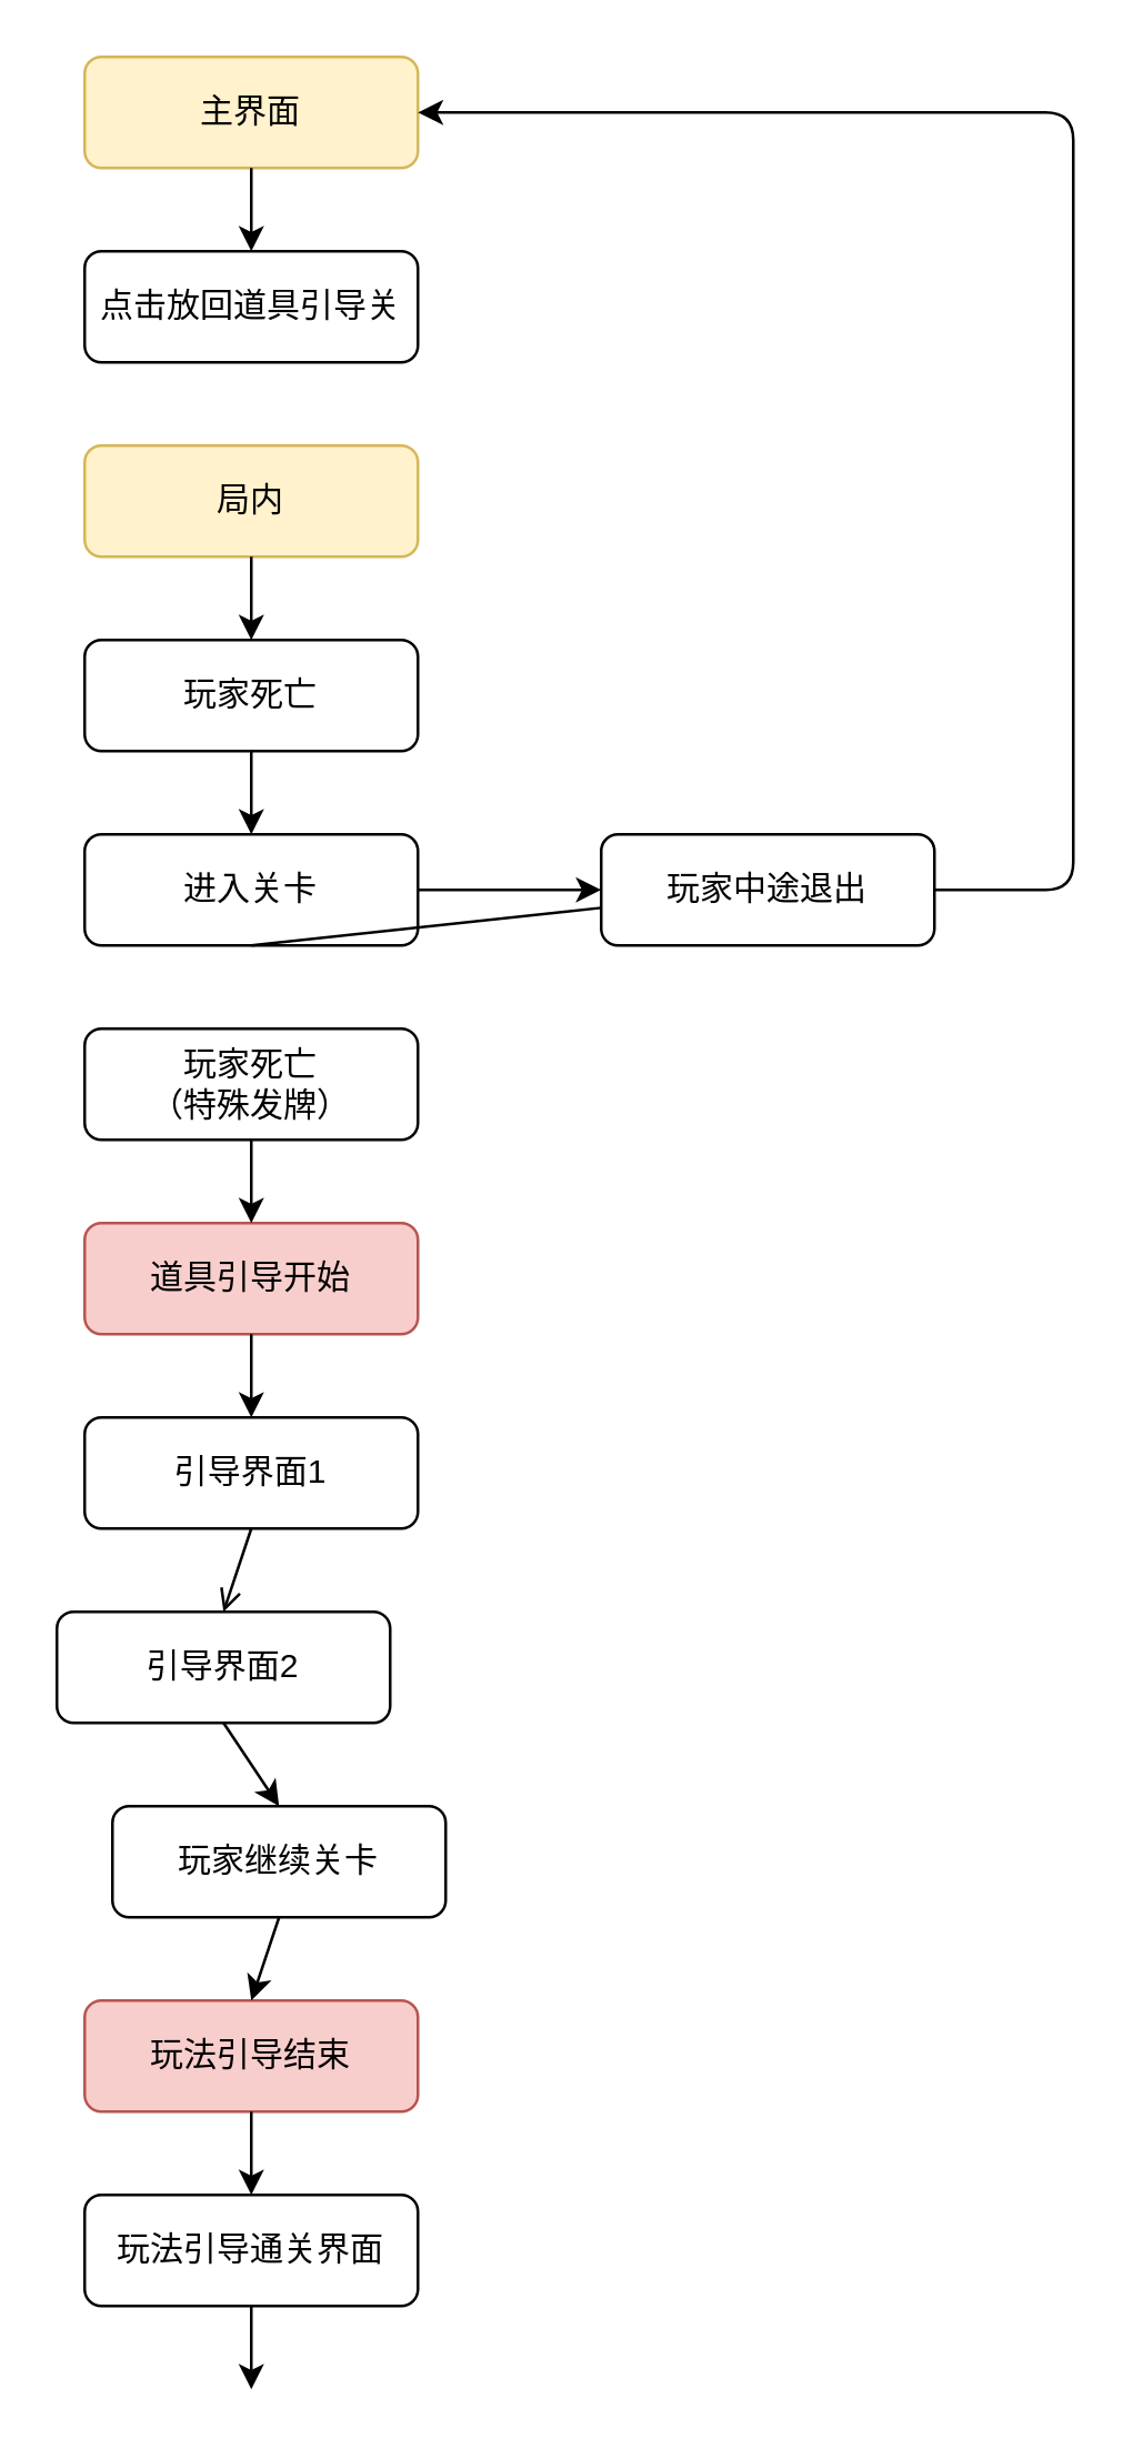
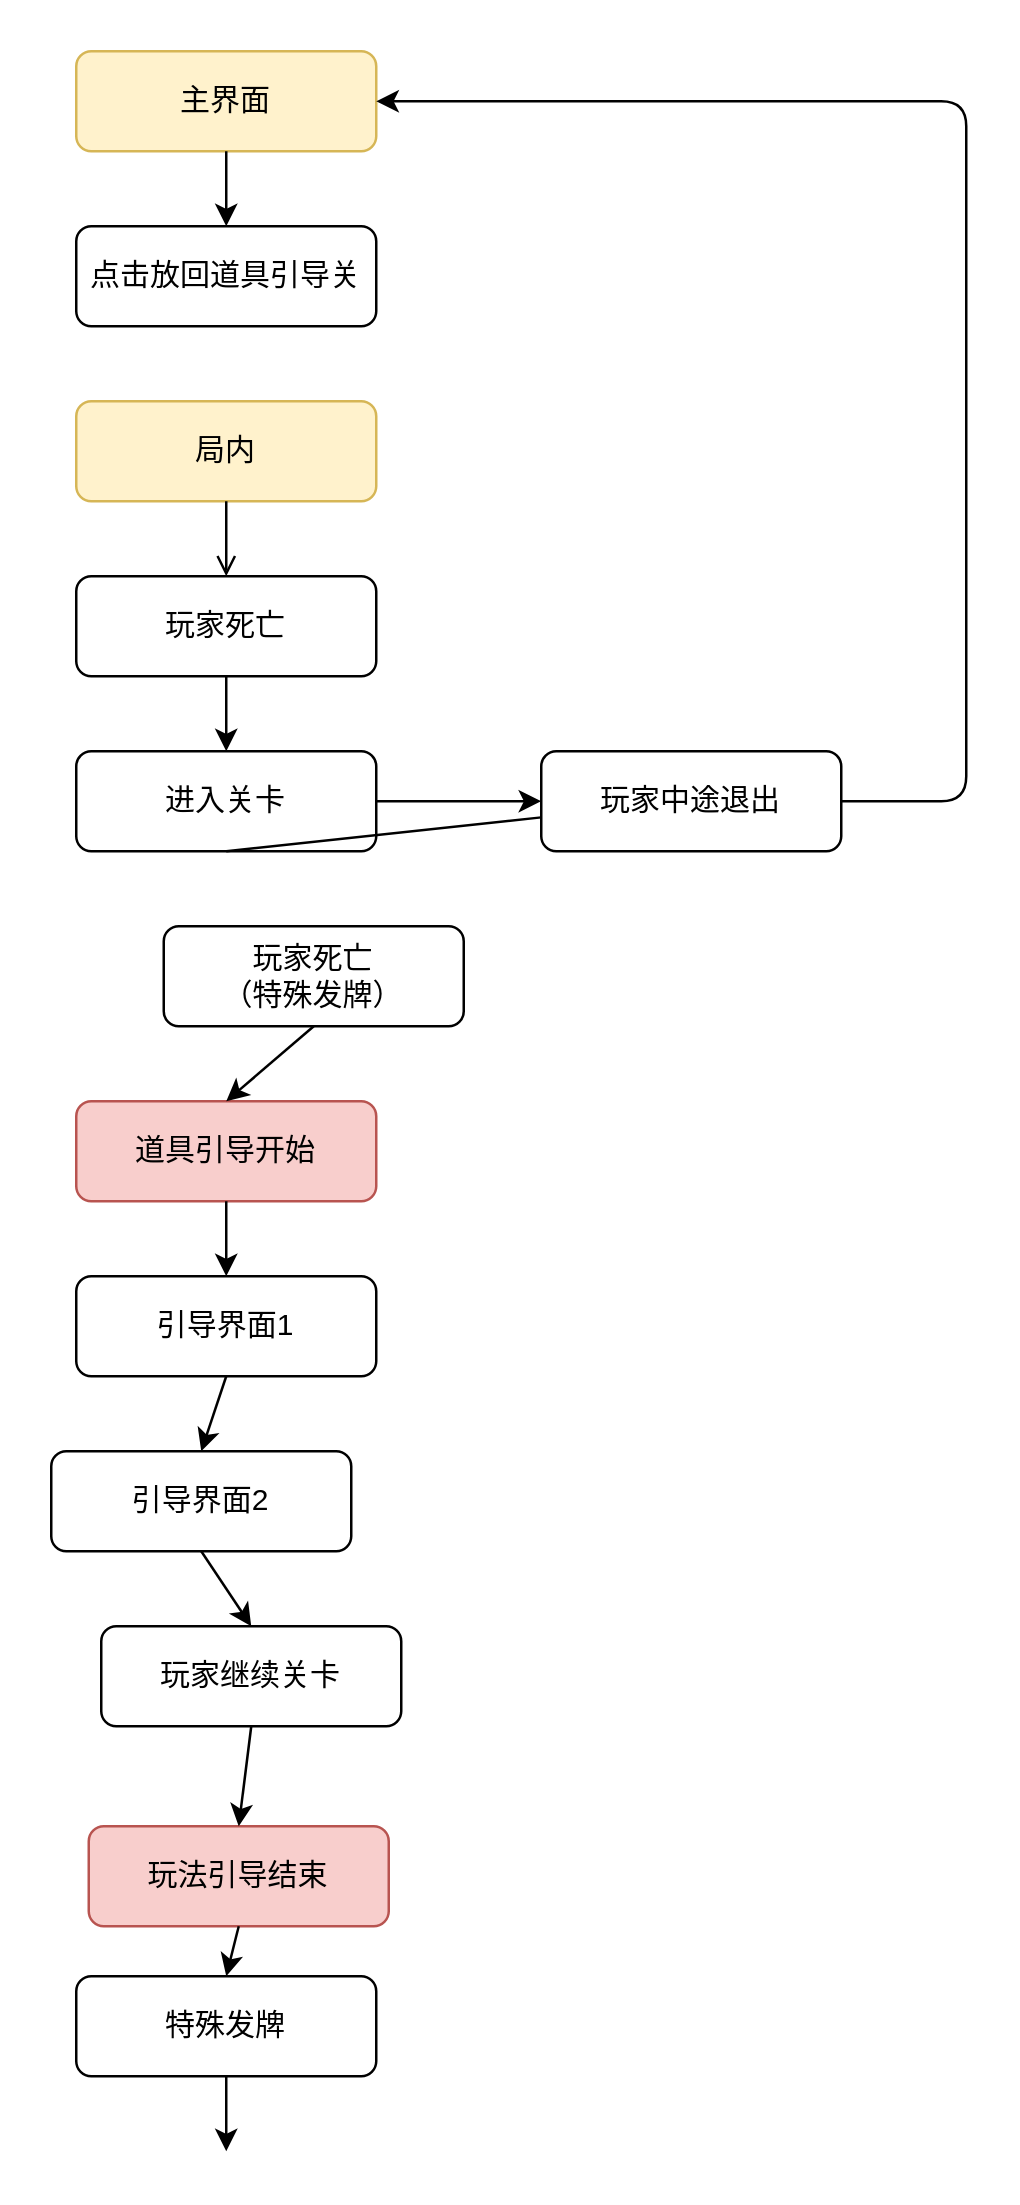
  <mxCell id="0" />
  <mxCell id="1" parent="0" />
  <mxCell id="2" value="主界面" style="rounded=1;whiteSpace=wrap;html=1;fillColor=#fff2cc;strokeColor=#d6b656;" vertex="1" parent="1"><mxGeometry x="30" y="20" width="120" height="40" as="geometry" /></mxCell>
  <mxCell id="3" value="局内" style="rounded=1;whiteSpace=wrap;html=1;fillColor=#fff2cc;strokeColor=#d6b656;" vertex="1" parent="1"><mxGeometry x="30" y="160" width="120" height="40" as="geometry" /></mxCell>
  <mxCell id="4" value="点击放回道具引导关" style="rounded=1;whiteSpace=wrap;html=1;" vertex="1" parent="1"><mxGeometry x="30" y="90" width="120" height="40" as="geometry" /></mxCell>
  <mxCell id="5" value="玩家死亡" style="rounded=1;whiteSpace=wrap;html=1;" vertex="1" parent="1"><mxGeometry x="30" y="230" width="120" height="40" as="geometry" /></mxCell>
- <mxCell id="6" value="" style="endArrow=classic;html=1;exitX=0.5;exitY=1;exitDx=0;exitDy=0;entryX=0.5;entryY=0;entryDx=0;entryDy=0;" edge="1" parent="1" source="3" target="5"><mxGeometry width="50" height="50" relative="1" as="geometry"><mxPoint x="110" y="80" as="sourcePoint" /><mxPoint x="110" y="110" as="targetPoint" /></mxGeometry></mxCell>
+ <mxCell id="6" value="" style="endArrow=open;html=1;exitX=0.5;exitY=1;exitDx=0;exitDy=0;entryX=0.5;entryY=0;entryDx=0;entryDy=0;" edge="1" parent="1" source="3" target="5"><mxGeometry width="50" height="50" relative="1" as="geometry"><mxPoint x="110" y="80" as="sourcePoint" /><mxPoint x="110" y="110" as="targetPoint" /></mxGeometry></mxCell>
  <mxCell id="7" value="" style="endArrow=classic;html=1;exitX=0.5;exitY=1;exitDx=0;exitDy=0;" edge="1" parent="1" source="2"><mxGeometry width="50" height="50" relative="1" as="geometry"><mxPoint x="100" y="140" as="sourcePoint" /><mxPoint x="90" y="90" as="targetPoint" /></mxGeometry></mxCell>
  <mxCell id="8" value="道具引导开始" style="rounded=1;whiteSpace=wrap;html=1;fillColor=#f8cecc;strokeColor=#b85450;" vertex="1" parent="1"><mxGeometry x="30" y="440" width="120" height="40" as="geometry" /></mxCell>
  <mxCell id="9" value="引导界面2" style="rounded=1;whiteSpace=wrap;html=1;" vertex="1" parent="1"><mxGeometry x="20" y="580" width="120" height="40" as="geometry" /></mxCell>
  <mxCell id="10" value="进入关卡" style="rounded=1;whiteSpace=wrap;html=1;" vertex="1" parent="1"><mxGeometry x="30" y="300" width="120" height="40" as="geometry" /></mxCell>
  <mxCell id="11" value="玩家中途退出" style="rounded=1;whiteSpace=wrap;html=1;" vertex="1" parent="1"><mxGeometry x="216" y="300" width="120" height="40" as="geometry" /></mxCell>
  <mxCell id="12" value="玩家继续关卡" style="rounded=1;whiteSpace=wrap;html=1;" vertex="1" parent="1"><mxGeometry x="40" y="650" width="120" height="40" as="geometry" /></mxCell>
- <mxCell id="13" value="玩法引导结束" style="rounded=1;whiteSpace=wrap;html=1;fillColor=#f8cecc;strokeColor=#b85450;" vertex="1" parent="1"><mxGeometry x="30" y="720" width="120" height="40" as="geometry" /></mxCell>
+ <mxCell id="13" value="玩法引导结束" style="rounded=1;whiteSpace=wrap;html=1;fillColor=#f8cecc;strokeColor=#b85450;" vertex="1" parent="1"><mxGeometry x="35" y="730" width="120" height="40" as="geometry" /></mxCell>
  <mxCell id="14" value="" style="endArrow=classic;html=1;exitX=0.5;exitY=1;exitDx=0;exitDy=0;entryX=0.5;entryY=0;entryDx=0;entryDy=0;" edge="1" parent="1" source="5" target="10"><mxGeometry width="50" height="50" relative="1" as="geometry"><mxPoint x="100" y="210" as="sourcePoint" /><mxPoint x="100" y="240" as="targetPoint" /></mxGeometry></mxCell>
- <mxCell id="15" value="" style="endArrow=open;html=1;exitX=0.5;exitY=1;exitDx=0;exitDy=0;entryX=0.5;entryY=0;entryDx=0;entryDy=0;" edge="1" parent="1" source="20" target="9"><mxGeometry width="50" height="50" relative="1" as="geometry"><mxPoint x="110" y="360" as="sourcePoint" /><mxPoint x="110" y="390" as="targetPoint" /></mxGeometry></mxCell>
+ <mxCell id="15" value="" style="endArrow=classic;html=1;exitX=0.5;exitY=1;exitDx=0;exitDy=0;entryX=0.5;entryY=0;entryDx=0;entryDy=0;" edge="1" parent="1" source="20" target="9"><mxGeometry width="50" height="50" relative="1" as="geometry"><mxPoint x="110" y="360" as="sourcePoint" /><mxPoint x="110" y="390" as="targetPoint" /></mxGeometry></mxCell>
  <mxCell id="16" value="" style="endArrow=classic;html=1;exitX=0.5;exitY=1;exitDx=0;exitDy=0;entryX=0.5;entryY=0;entryDx=0;entryDy=0;" edge="1" parent="1" source="9" target="12"><mxGeometry width="50" height="50" relative="1" as="geometry"><mxPoint x="120" y="300" as="sourcePoint" /><mxPoint x="-144" y="530" as="targetPoint" /></mxGeometry></mxCell>
  <mxCell id="17" value="" style="endArrow=classic;html=1;exitX=0.5;exitY=1;exitDx=0;exitDy=0;entryX=0.5;entryY=0;entryDx=0;entryDy=0;startArrow=none;" edge="1" parent="1" source="26" target="8"><mxGeometry width="50" height="50" relative="1" as="geometry"><mxPoint x="130" y="310" as="sourcePoint" /><mxPoint x="130" y="340" as="targetPoint" /></mxGeometry></mxCell>
  <mxCell id="18" value="" style="endArrow=classic;html=1;exitX=0.5;exitY=1;exitDx=0;exitDy=0;entryX=0.5;entryY=0;entryDx=0;entryDy=0;" edge="1" parent="1" source="12" target="13"><mxGeometry width="50" height="50" relative="1" as="geometry"><mxPoint x="140" y="390" as="sourcePoint" /><mxPoint x="140" y="420" as="targetPoint" /></mxGeometry></mxCell>
  <mxCell id="19" value="" style="endArrow=classic;html=1;exitX=0.5;exitY=1;exitDx=0;exitDy=0;entryX=0.5;entryY=0;entryDx=0;entryDy=0;" edge="1" parent="1" source="8" target="20"><mxGeometry width="50" height="50" relative="1" as="geometry"><mxPoint x="150" y="400" as="sourcePoint" /><mxPoint x="150" y="430" as="targetPoint" /></mxGeometry></mxCell>
  <mxCell id="20" value="引导界面1" style="rounded=1;whiteSpace=wrap;html=1;" vertex="1" parent="1"><mxGeometry x="30" y="510" width="120" height="40" as="geometry" /></mxCell>
  <mxCell id="21" value="" style="endArrow=classic;html=1;exitX=1;exitY=0.5;exitDx=0;exitDy=0;entryX=0;entryY=0.5;entryDx=0;entryDy=0;" edge="1" parent="1" target="11"><mxGeometry width="50" height="50" relative="1" as="geometry"><mxPoint x="150" y="320" as="sourcePoint" /><mxPoint x="100" y="170" as="targetPoint" /></mxGeometry></mxCell>
  <mxCell id="22" value="" style="endArrow=classic;html=1;exitX=1;exitY=0.5;exitDx=0;exitDy=0;entryX=1;entryY=0.5;entryDx=0;entryDy=0;" edge="1" parent="1" source="11" target="2"><mxGeometry width="50" height="50" relative="1" as="geometry"><mxPoint x="110" y="290" as="sourcePoint" /><mxPoint x="110" y="320" as="targetPoint" /><Array as="points"><mxPoint x="386" y="320" /><mxPoint x="386" y="40" /></Array></mxGeometry></mxCell>
- <mxCell id="23" value="玩法引导通关界面" style="rounded=1;whiteSpace=wrap;html=1;" vertex="1" parent="1"><mxGeometry x="30" y="790" width="120" height="40" as="geometry" /></mxCell>
+ <mxCell id="23" value="特殊发牌" style="rounded=1;whiteSpace=wrap;html=1;" vertex="1" parent="1"><mxGeometry x="30" y="790" width="120" height="40" as="geometry" /></mxCell>
  <mxCell id="24" value="" style="endArrow=classic;html=1;exitX=0.5;exitY=1;exitDx=0;exitDy=0;entryX=0.5;entryY=0;entryDx=0;entryDy=0;" edge="1" parent="1" source="13" target="23"><mxGeometry width="50" height="50" relative="1" as="geometry"><mxPoint x="100" y="700" as="sourcePoint" /><mxPoint x="100" y="730" as="targetPoint" /></mxGeometry></mxCell>
  <mxCell id="25" value="" style="endArrow=classic;html=1;exitX=0.5;exitY=1;exitDx=0;exitDy=0;entryX=0.5;entryY=0;entryDx=0;entryDy=0;" edge="1" parent="1" source="23"><mxGeometry width="50" height="50" relative="1" as="geometry"><mxPoint x="100" y="770" as="sourcePoint" /><mxPoint x="90" y="860" as="targetPoint" /></mxGeometry></mxCell>
- <mxCell id="26" value="玩家死亡&lt;br&gt;（特殊发牌）" style="rounded=1;whiteSpace=wrap;html=1;" vertex="1" parent="1"><mxGeometry x="30" y="370" width="120" height="40" as="geometry" /></mxCell>
+ <mxCell id="26" value="玩家死亡&lt;br&gt;（特殊发牌）" style="rounded=1;whiteSpace=wrap;html=1;" vertex="1" parent="1"><mxGeometry x="65" y="370" width="120" height="40" as="geometry" /></mxCell>
  <mxCell id="27" value="" style="endArrow=none;html=1;exitX=0.5;exitY=1;exitDx=0;exitDy=0;" edge="1" parent="1" source="10" target="11"><mxGeometry width="50" height="50" relative="1" as="geometry"><mxPoint x="90" y="340" as="sourcePoint" /><mxPoint x="90" y="580" as="targetPoint" /></mxGeometry></mxCell>
